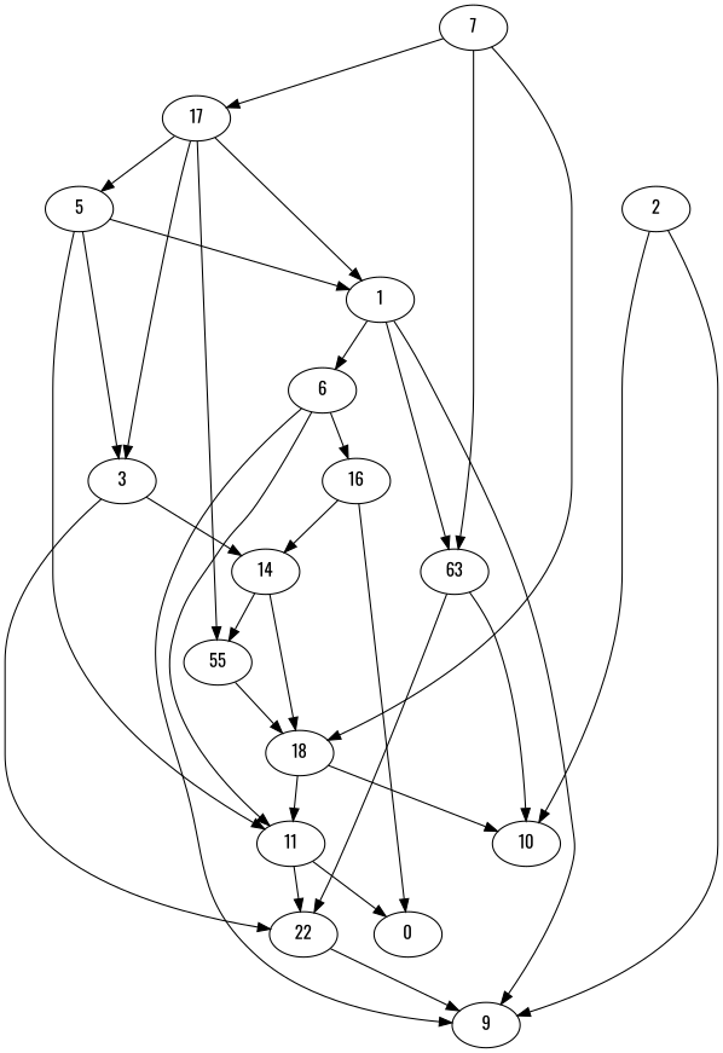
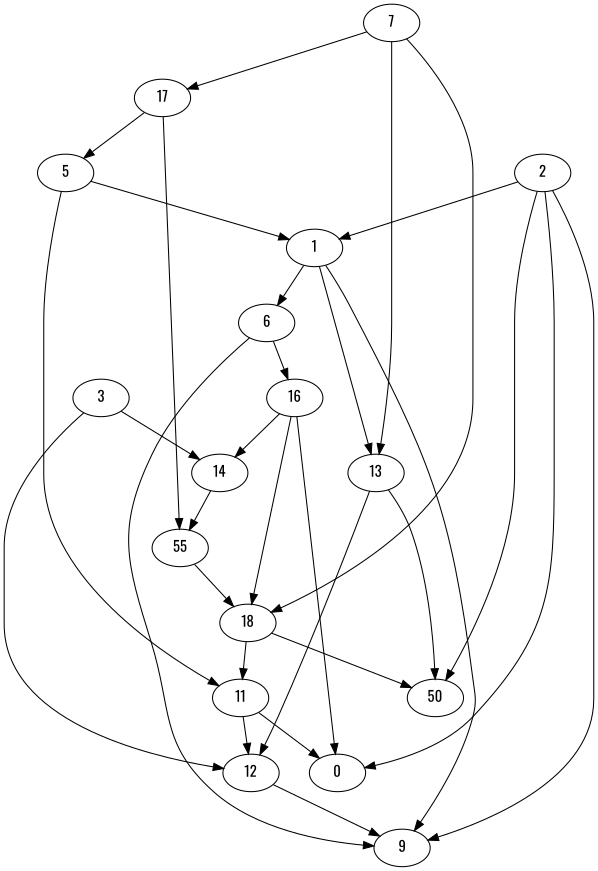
  strict digraph {
    fontname=Oswald
    node [fontname=Oswald]
    edge [fontname=Oswald]
    1
    6
    9
-   13 [label=63]
+   13
    11
    16
    0
-   12 [label=22]
-   10
+   12
+   10 [label=50]
    14
    18
    2
    3
    n14 [label=55]
    5
    7
    17
    1 -> 6
    1 -> 9
    1 -> 13
    6 -> 9
-   6 -> 11
    6 -> 16
    13 -> 12
    13 -> 10
    11 -> 0
    11 -> 12
    16 -> 0
    16 -> 14
-   14 -> 18
+   16 -> 18
    12 -> 9
    14 -> n14
    18 -> 11
    18 -> 10
-   17 -> 1
+   2 -> 1
    2 -> 9
+   2 -> 0
    2 -> 10
    3 -> 12
    3 -> 14
    n14 -> 18
    5 -> 1
    5 -> 11
-   5 -> 3
    7 -> 13
    7 -> 18
    7 -> 17
-   17 -> 3
    17 -> n14
    17 -> 5
  }
